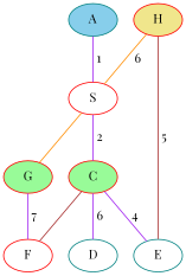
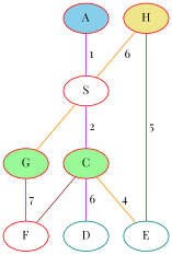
  graph {
    fontname="Playfair Display"
    node [color=red fillcolor=white fontname="Playfair Display" style=filled]
    edge [color=purple fontname="Playfair Display"]
-   A [color=teal fillcolor=skyblue]
+   A [fillcolor=skyblue]
    S
    C [fillcolor=palegreen]
    G [fillcolor=palegreen]
    F
    D [color=teal]
    E [color=teal]
    H [fillcolor=khaki]
    A -- S [label=" 1 "]
    S -- C [label=" 2 "]
    S -- G [color=darkorange]
    C -- F [color=brown]
    C -- D [label=" 6 "]
-   C -- E [label=" 4 "]
+   C -- E [color=darkorange label=" 4 "]
    G -- F [label=" 7 "]
    H -- S [color=darkorange label=" 6 "]
    H -- E [color=brown label=" 5 "]
  }
